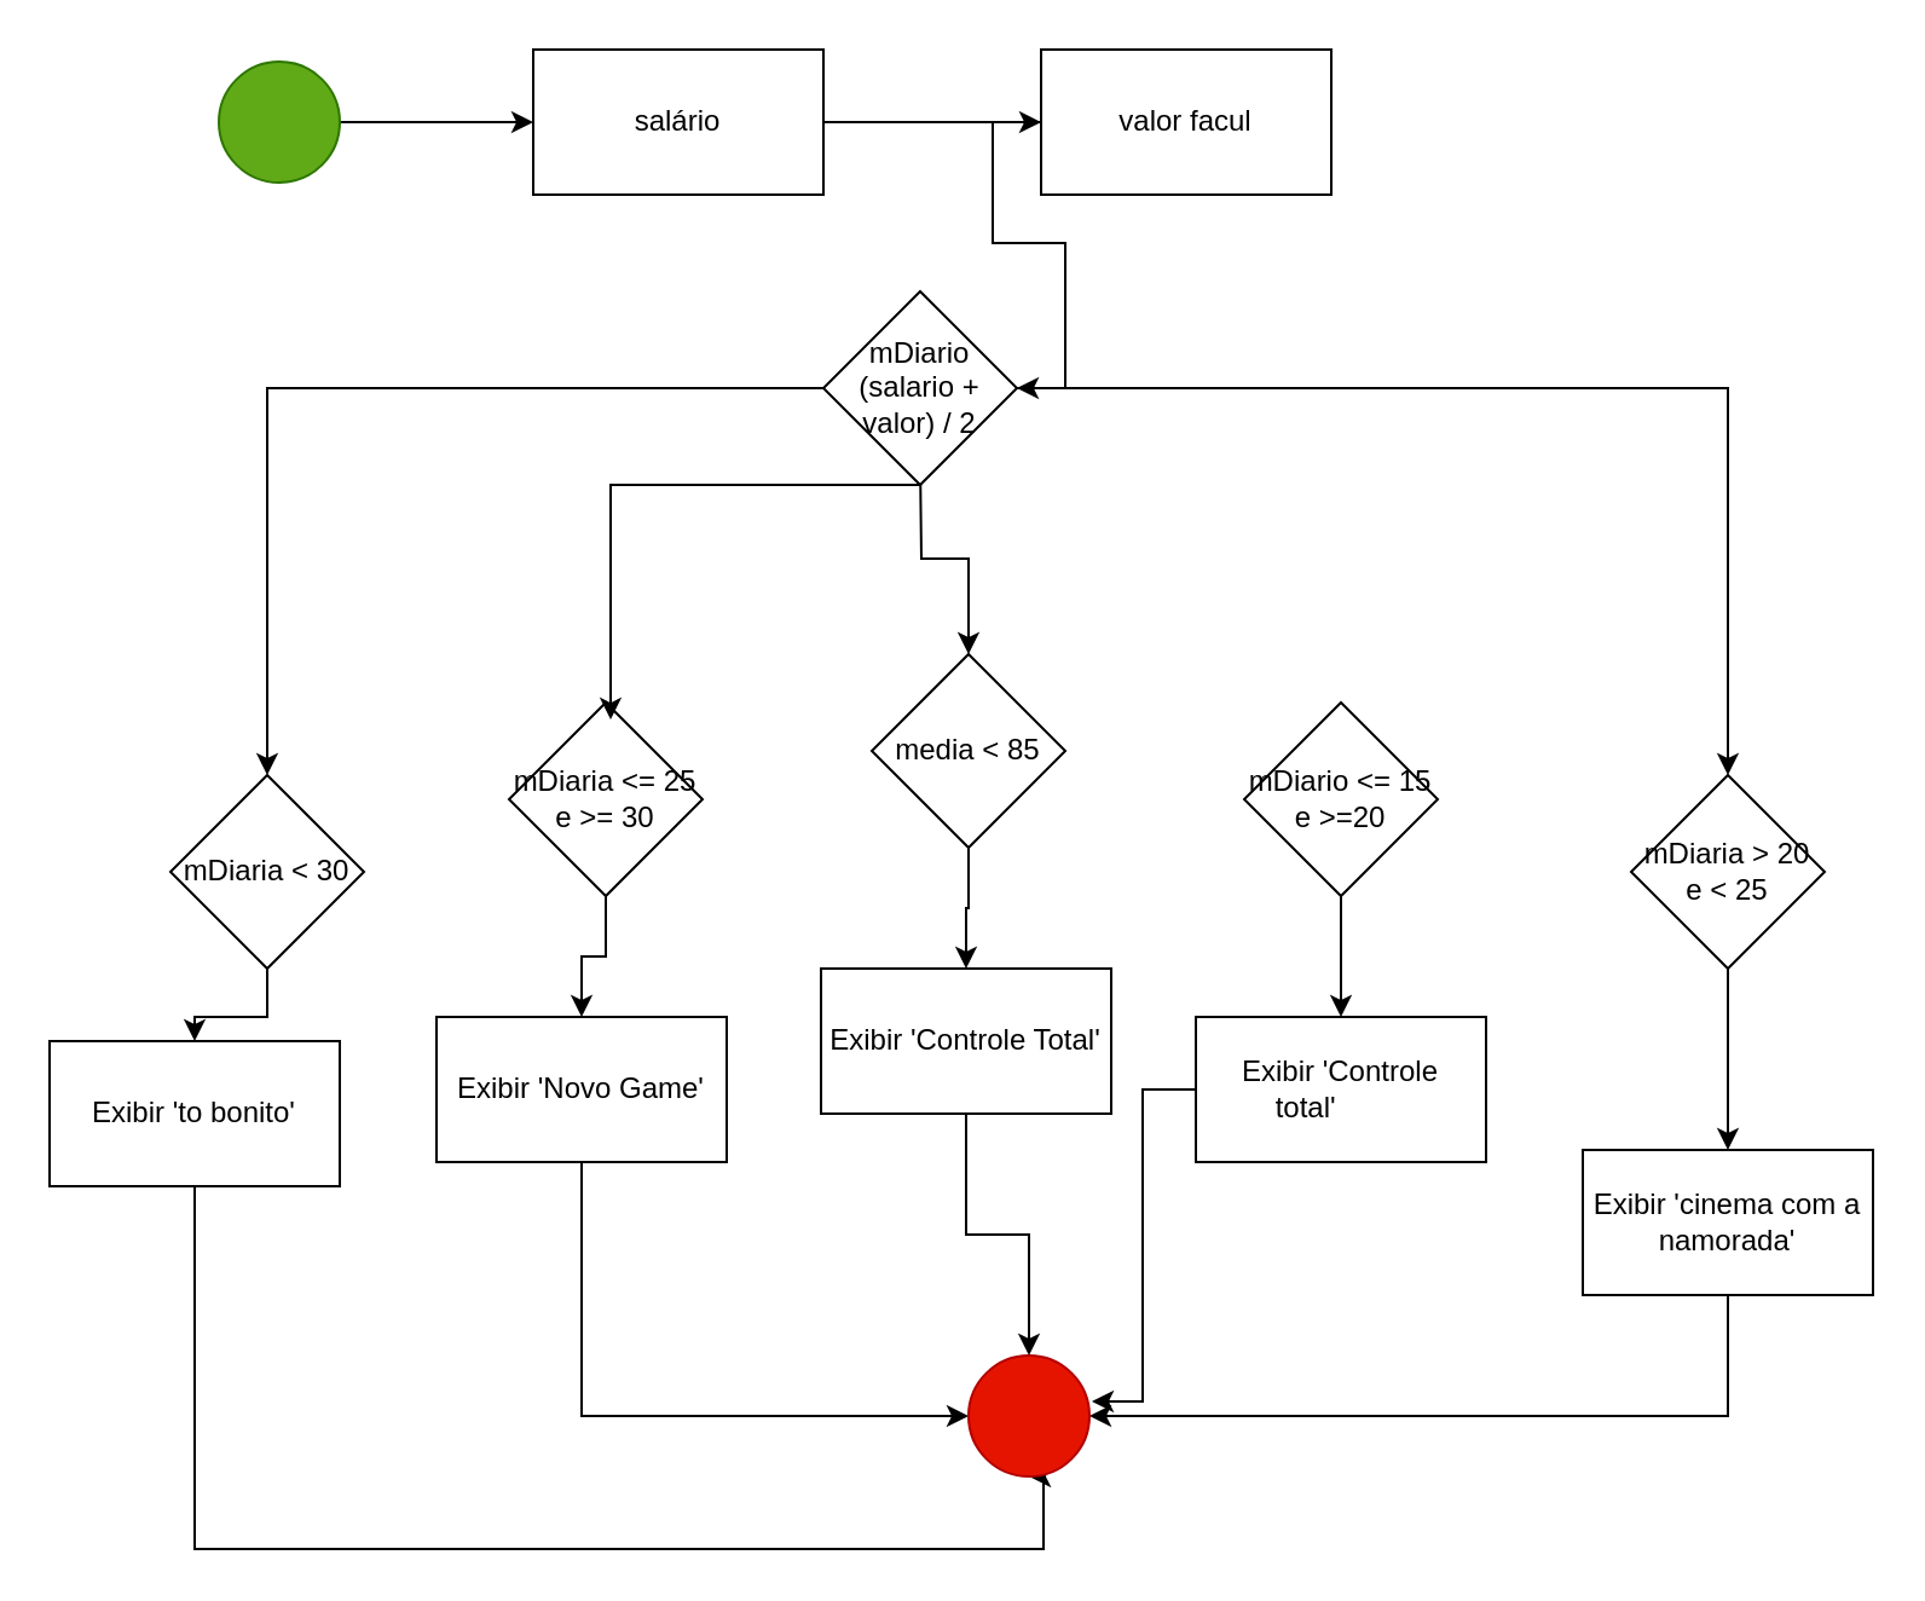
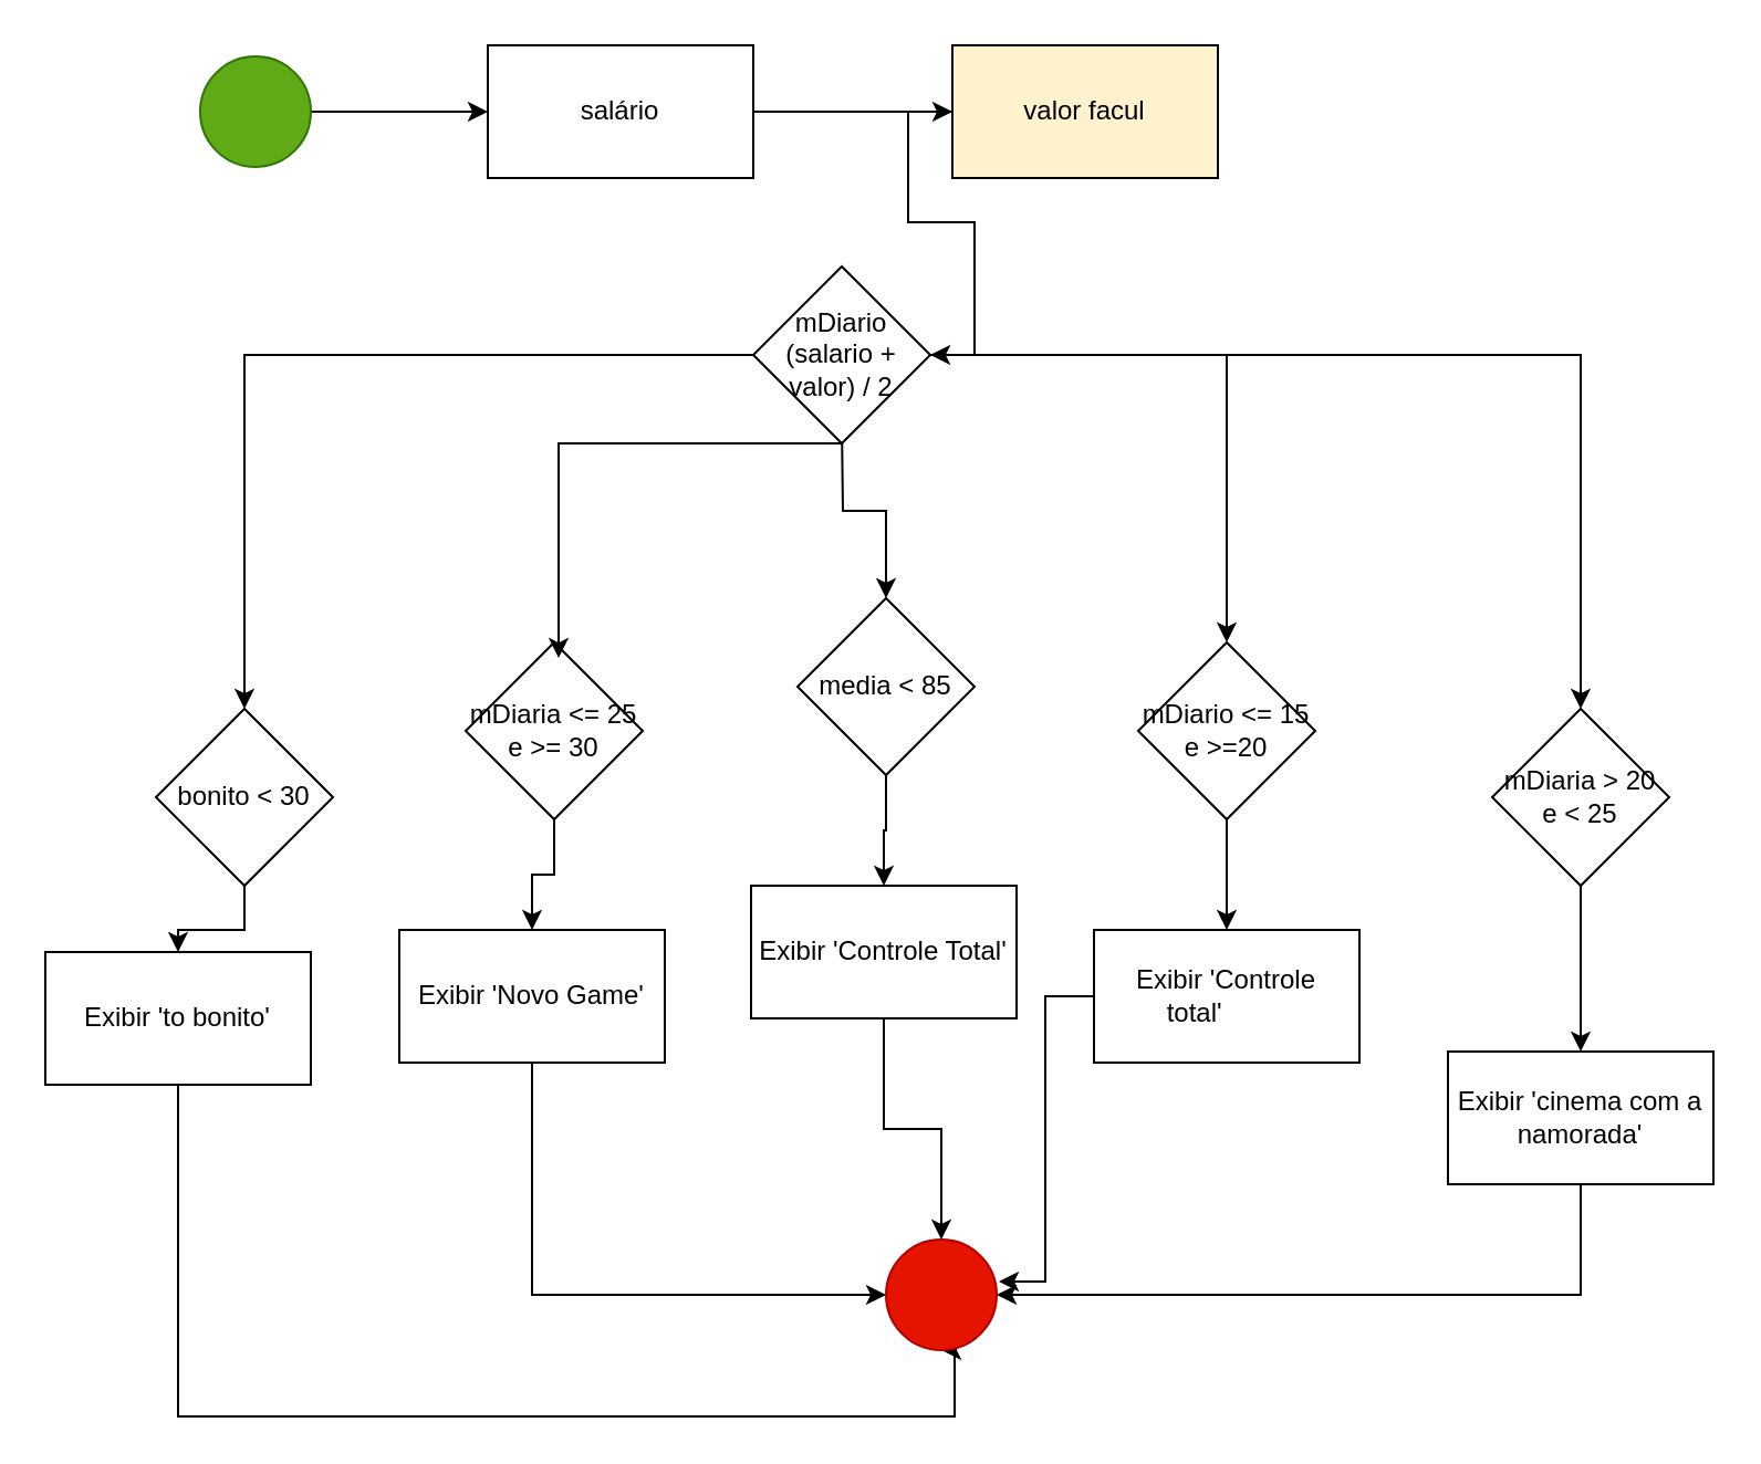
  <mxCell id="0" />
  <mxCell id="1" parent="0" />
  <mxCell id="2" value="" style="edgeStyle=orthogonalEdgeStyle;rounded=0;orthogonalLoop=1;jettySize=auto;html=1;" parent="1" source="3" target="5" edge="1"><mxGeometry relative="1" as="geometry" /></mxCell>
  <mxCell id="3" value="" style="ellipse;whiteSpace=wrap;html=1;aspect=fixed;fillColor=#60a917;fontColor=#ffffff;strokeColor=#2D7600;" parent="1" vertex="1"><mxGeometry x="90" y="25" width="50" height="50" as="geometry" /></mxCell>
  <mxCell id="4" value="" style="edgeStyle=orthogonalEdgeStyle;rounded=0;orthogonalLoop=1;jettySize=auto;html=1;" parent="1" source="5" target="7" edge="1"><mxGeometry relative="1" as="geometry" /></mxCell>
  <mxCell id="5" value="salário" style="rounded=0;whiteSpace=wrap;html=1;" parent="1" vertex="1"><mxGeometry x="220" y="20" width="120" height="60" as="geometry" /></mxCell>
  <mxCell id="6" style="edgeStyle=orthogonalEdgeStyle;rounded=0;orthogonalLoop=1;jettySize=auto;html=1;entryX=1;entryY=0.5;entryDx=0;entryDy=0;" parent="1" source="7" target="32" edge="1"><mxGeometry relative="1" as="geometry"><mxPoint x="440" y="175" as="targetPoint" /></mxGeometry></mxCell>
- <mxCell id="7" value="valor facul" style="rounded=0;whiteSpace=wrap;html=1;" parent="1" vertex="1"><mxGeometry x="430" y="20" width="120" height="60" as="geometry" /></mxCell>
+ <mxCell id="7" value="valor facul" style="rounded=0;whiteSpace=wrap;html=1;fillColor=#fff2cc;" parent="1" vertex="1"><mxGeometry x="430" y="20" width="120" height="60" as="geometry" /></mxCell>
  <mxCell id="8" style="edgeStyle=orthogonalEdgeStyle;rounded=0;orthogonalLoop=1;jettySize=auto;html=1;" edge="1" parent="1" target="15"><mxGeometry relative="1" as="geometry"><mxPoint x="380" y="190" as="sourcePoint" /></mxGeometry></mxCell>
  <mxCell id="9" style="edgeStyle=orthogonalEdgeStyle;rounded=0;orthogonalLoop=1;jettySize=auto;html=1;entryX=0.5;entryY=0;entryDx=0;entryDy=0;exitX=0;exitY=0.5;exitDx=0;exitDy=0;" edge="1" parent="1" source="32" target="11"><mxGeometry relative="1" as="geometry"><mxPoint x="320" y="160" as="sourcePoint" /></mxGeometry></mxCell>
  <mxCell id="10" value="" style="edgeStyle=orthogonalEdgeStyle;rounded=0;orthogonalLoop=1;jettySize=auto;html=1;" edge="1" parent="1" source="11" target="21"><mxGeometry relative="1" as="geometry" /></mxCell>
- <mxCell id="11" value="mDiaria &amp;lt; 30" style="rhombus;whiteSpace=wrap;html=1;" parent="1" vertex="1"><mxGeometry x="70" y="320" width="80" height="80" as="geometry" /></mxCell>
+ <mxCell id="11" value="bonito &amp;lt; 30" style="rhombus;whiteSpace=wrap;html=1;" parent="1" vertex="1"><mxGeometry x="70" y="320" width="80" height="80" as="geometry" /></mxCell>
  <mxCell id="12" value="" style="edgeStyle=orthogonalEdgeStyle;rounded=0;orthogonalLoop=1;jettySize=auto;html=1;" edge="1" parent="1" source="13" target="23"><mxGeometry relative="1" as="geometry" /></mxCell>
  <mxCell id="13" value="mDiaria &amp;lt;= 25 e &amp;gt;= 30" style="rhombus;whiteSpace=wrap;html=1;" parent="1" vertex="1"><mxGeometry x="210" y="290" width="80" height="80" as="geometry" /></mxCell>
  <mxCell id="14" value="" style="edgeStyle=orthogonalEdgeStyle;rounded=0;orthogonalLoop=1;jettySize=auto;html=1;" edge="1" parent="1" source="15" target="25"><mxGeometry relative="1" as="geometry" /></mxCell>
  <mxCell id="15" value="media &amp;lt; 85" style="rhombus;whiteSpace=wrap;html=1;" parent="1" vertex="1"><mxGeometry x="360" y="270" width="80" height="80" as="geometry" /></mxCell>
  <mxCell id="16" value="" style="edgeStyle=orthogonalEdgeStyle;rounded=0;orthogonalLoop=1;jettySize=auto;html=1;" edge="1" parent="1" source="17" target="26"><mxGeometry relative="1" as="geometry" /></mxCell>
  <mxCell id="17" value="mDiario &amp;lt;= 15 e &amp;gt;=20" style="rhombus;whiteSpace=wrap;html=1;" parent="1" vertex="1"><mxGeometry x="514" y="290" width="80" height="80" as="geometry" /></mxCell>
  <mxCell id="18" value="" style="edgeStyle=orthogonalEdgeStyle;rounded=0;orthogonalLoop=1;jettySize=auto;html=1;" edge="1" parent="1" source="19" target="28"><mxGeometry relative="1" as="geometry" /></mxCell>
  <mxCell id="19" value="mDiaria &amp;gt; 20 e &amp;lt; 25" style="rhombus;whiteSpace=wrap;html=1;" parent="1" vertex="1"><mxGeometry x="674" y="320" width="80" height="80" as="geometry" /></mxCell>
  <mxCell id="20" style="edgeStyle=orthogonalEdgeStyle;rounded=0;orthogonalLoop=1;jettySize=auto;html=1;entryX=0.5;entryY=1;entryDx=0;entryDy=0;" edge="1" parent="1" source="21" target="33"><mxGeometry relative="1" as="geometry"><mxPoint x="430" y="624" as="targetPoint" /><Array as="points"><mxPoint x="80" y="640" /><mxPoint x="431" y="640" /><mxPoint x="431" y="610" /></Array></mxGeometry></mxCell>
  <mxCell id="21" value="Exibir 'to bonito'" style="rounded=0;whiteSpace=wrap;html=1;" parent="1" vertex="1"><mxGeometry x="20" y="430" width="120" height="60" as="geometry" /></mxCell>
  <mxCell id="22" style="edgeStyle=orthogonalEdgeStyle;rounded=0;orthogonalLoop=1;jettySize=auto;html=1;entryX=0;entryY=0.5;entryDx=0;entryDy=0;" edge="1" parent="1" source="23" target="33"><mxGeometry relative="1" as="geometry"><Array as="points"><mxPoint x="240" y="585" /></Array></mxGeometry></mxCell>
  <mxCell id="23" value="Exibir 'Novo Game'" style="rounded=0;whiteSpace=wrap;html=1;" parent="1" vertex="1"><mxGeometry x="180" y="420" width="120" height="60" as="geometry" /></mxCell>
  <mxCell id="24" style="edgeStyle=orthogonalEdgeStyle;rounded=0;orthogonalLoop=1;jettySize=auto;html=1;entryX=0.5;entryY=0;entryDx=0;entryDy=0;" edge="1" parent="1" source="25" target="33"><mxGeometry relative="1" as="geometry" /></mxCell>
  <mxCell id="25" value="Exibir 'Controle Total'" style="rounded=0;whiteSpace=wrap;html=1;" parent="1" vertex="1"><mxGeometry x="339" y="400" width="120" height="60" as="geometry" /></mxCell>
  <mxCell id="26" value="Exibir 'Controle total'&lt;span style=&quot;white-space: pre;&quot;&gt;&#09;&lt;/span&gt;&lt;span style=&quot;white-space: pre;&quot;&gt;&#09;&lt;/span&gt;" style="rounded=0;whiteSpace=wrap;html=1;" parent="1" vertex="1"><mxGeometry x="494" y="420" width="120" height="60" as="geometry" /></mxCell>
  <mxCell id="27" style="edgeStyle=orthogonalEdgeStyle;rounded=0;orthogonalLoop=1;jettySize=auto;html=1;entryX=1;entryY=0.5;entryDx=0;entryDy=0;" edge="1" parent="1" source="28" target="33"><mxGeometry relative="1" as="geometry"><Array as="points"><mxPoint x="714" y="585" /></Array></mxGeometry></mxCell>
  <mxCell id="28" value="Exibir 'cinema com a namorada'" style="rounded=0;whiteSpace=wrap;html=1;" parent="1" vertex="1"><mxGeometry x="654" y="475" width="120" height="60" as="geometry" /></mxCell>
  <mxCell id="29" style="edgeStyle=orthogonalEdgeStyle;rounded=0;orthogonalLoop=1;jettySize=auto;html=1;entryX=0.525;entryY=0.088;entryDx=0;entryDy=0;entryPerimeter=0;" edge="1" parent="1" target="13"><mxGeometry relative="1" as="geometry"><mxPoint x="380" y="190" as="sourcePoint" /><Array as="points"><mxPoint x="380" y="200" /><mxPoint x="252" y="200" /></Array></mxGeometry></mxCell>
+ <mxCell id="30" style="edgeStyle=orthogonalEdgeStyle;rounded=0;orthogonalLoop=1;jettySize=auto;html=1;entryX=0.5;entryY=0;entryDx=0;entryDy=0;" edge="1" parent="1" source="32" target="17"><mxGeometry relative="1" as="geometry" /></mxCell>
  <mxCell id="31" style="edgeStyle=orthogonalEdgeStyle;rounded=0;orthogonalLoop=1;jettySize=auto;html=1;" edge="1" parent="1" source="32" target="19"><mxGeometry relative="1" as="geometry" /></mxCell>
  <mxCell id="32" value="mDiario (salario + valor) / 2" style="rhombus;whiteSpace=wrap;html=1;" vertex="1" parent="1"><mxGeometry x="340" y="120" width="80" height="80" as="geometry" /></mxCell>
  <mxCell id="33" value="" style="ellipse;whiteSpace=wrap;html=1;aspect=fixed;fillColor=#e51400;fontColor=#ffffff;strokeColor=#B20000;" vertex="1" parent="1"><mxGeometry x="400" y="560" width="50" height="50" as="geometry" /></mxCell>
  <mxCell id="34" style="edgeStyle=orthogonalEdgeStyle;rounded=0;orthogonalLoop=1;jettySize=auto;html=1;entryX=1.02;entryY=0.38;entryDx=0;entryDy=0;entryPerimeter=0;" edge="1" parent="1" source="26" target="33"><mxGeometry relative="1" as="geometry" /></mxCell>
